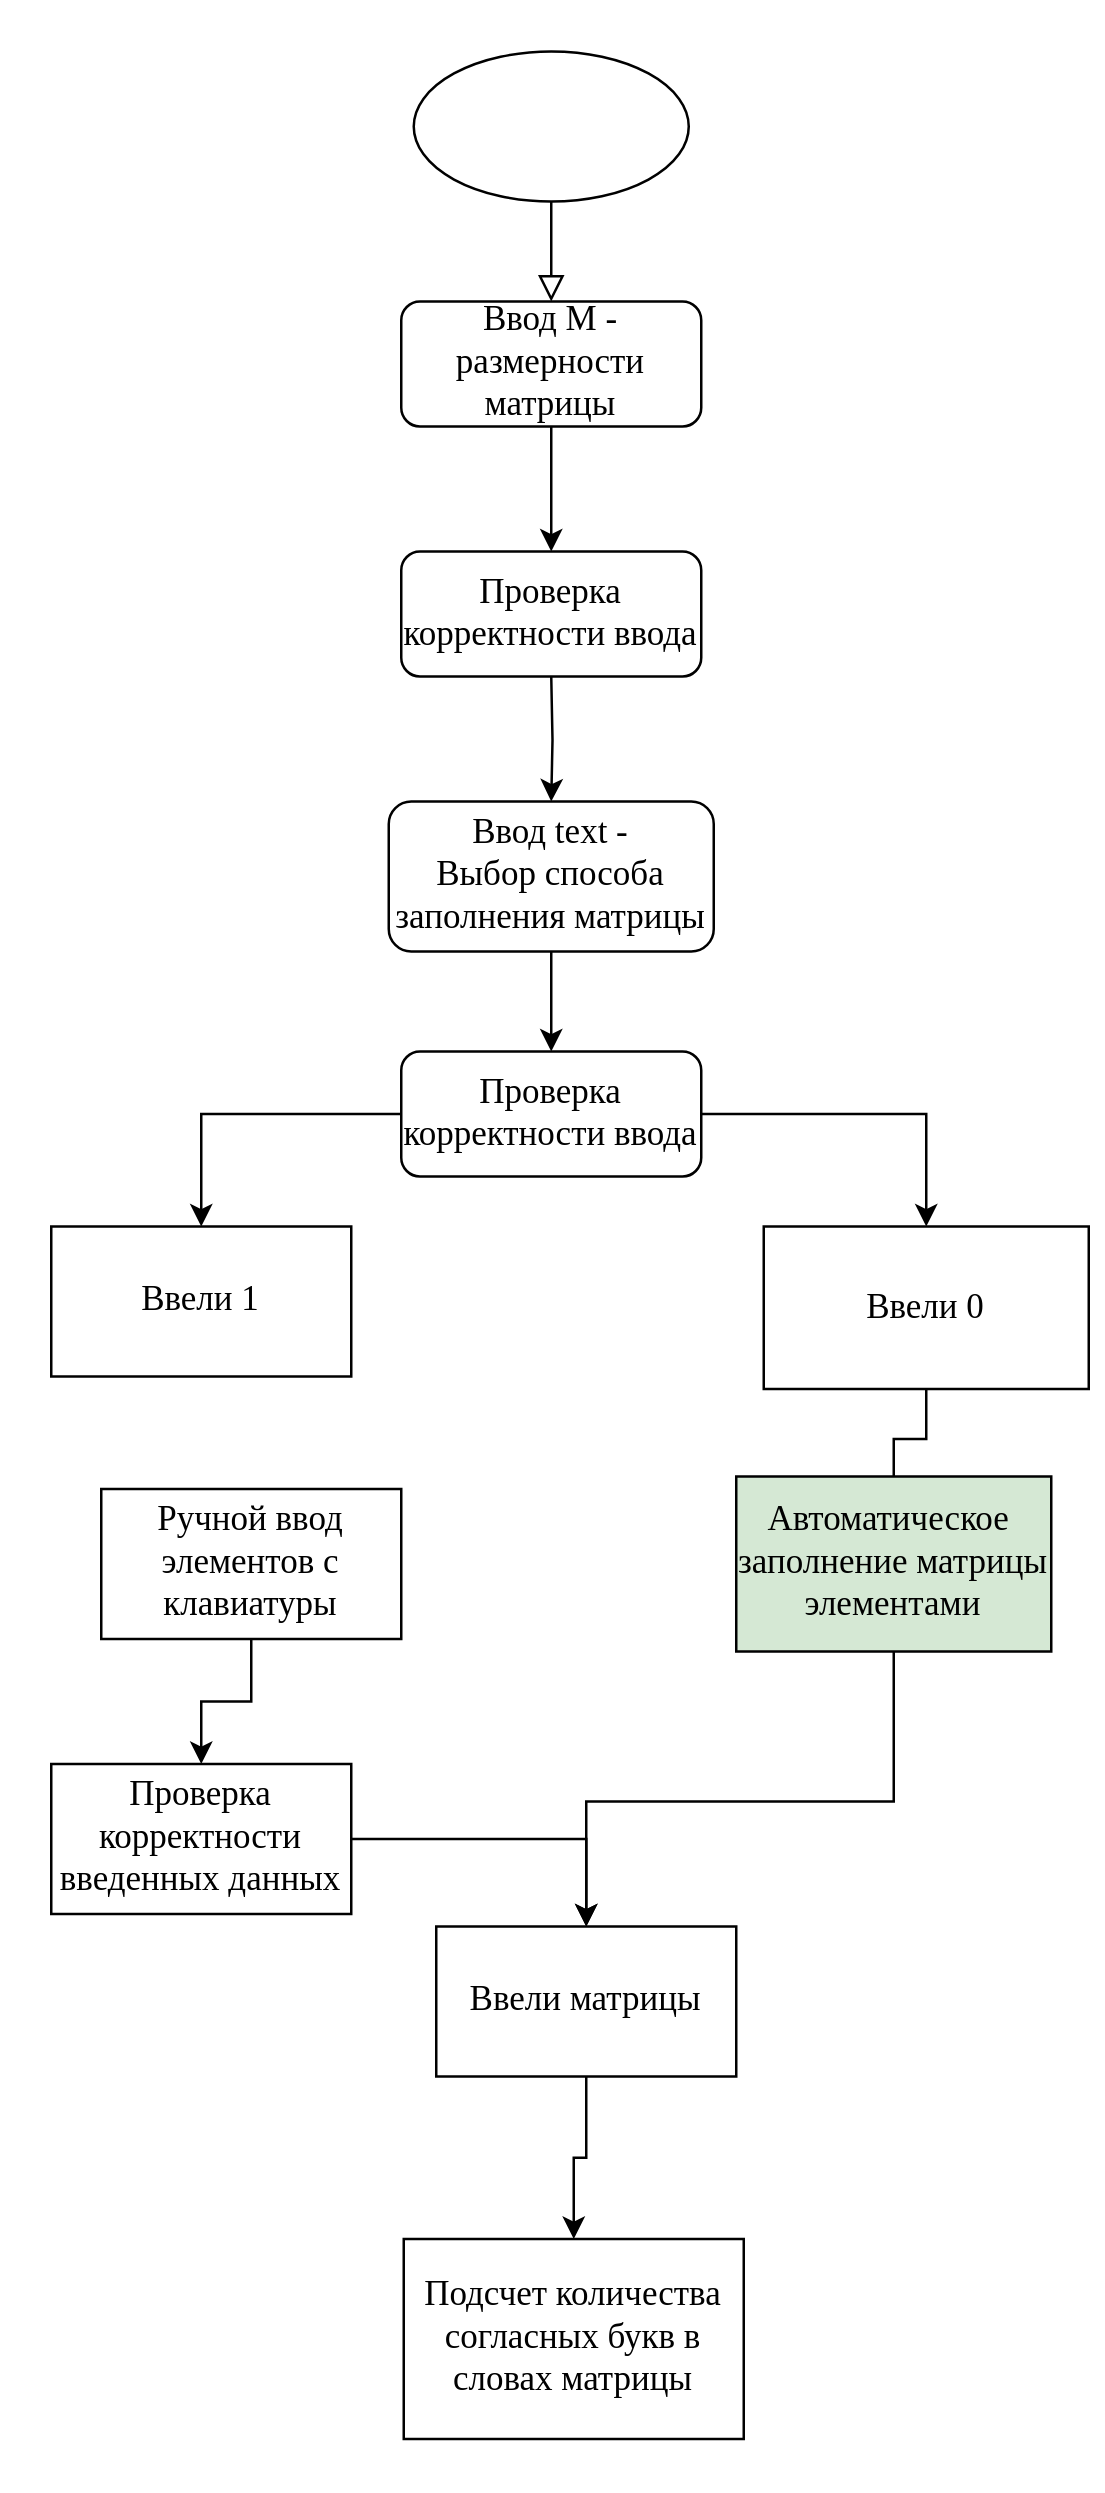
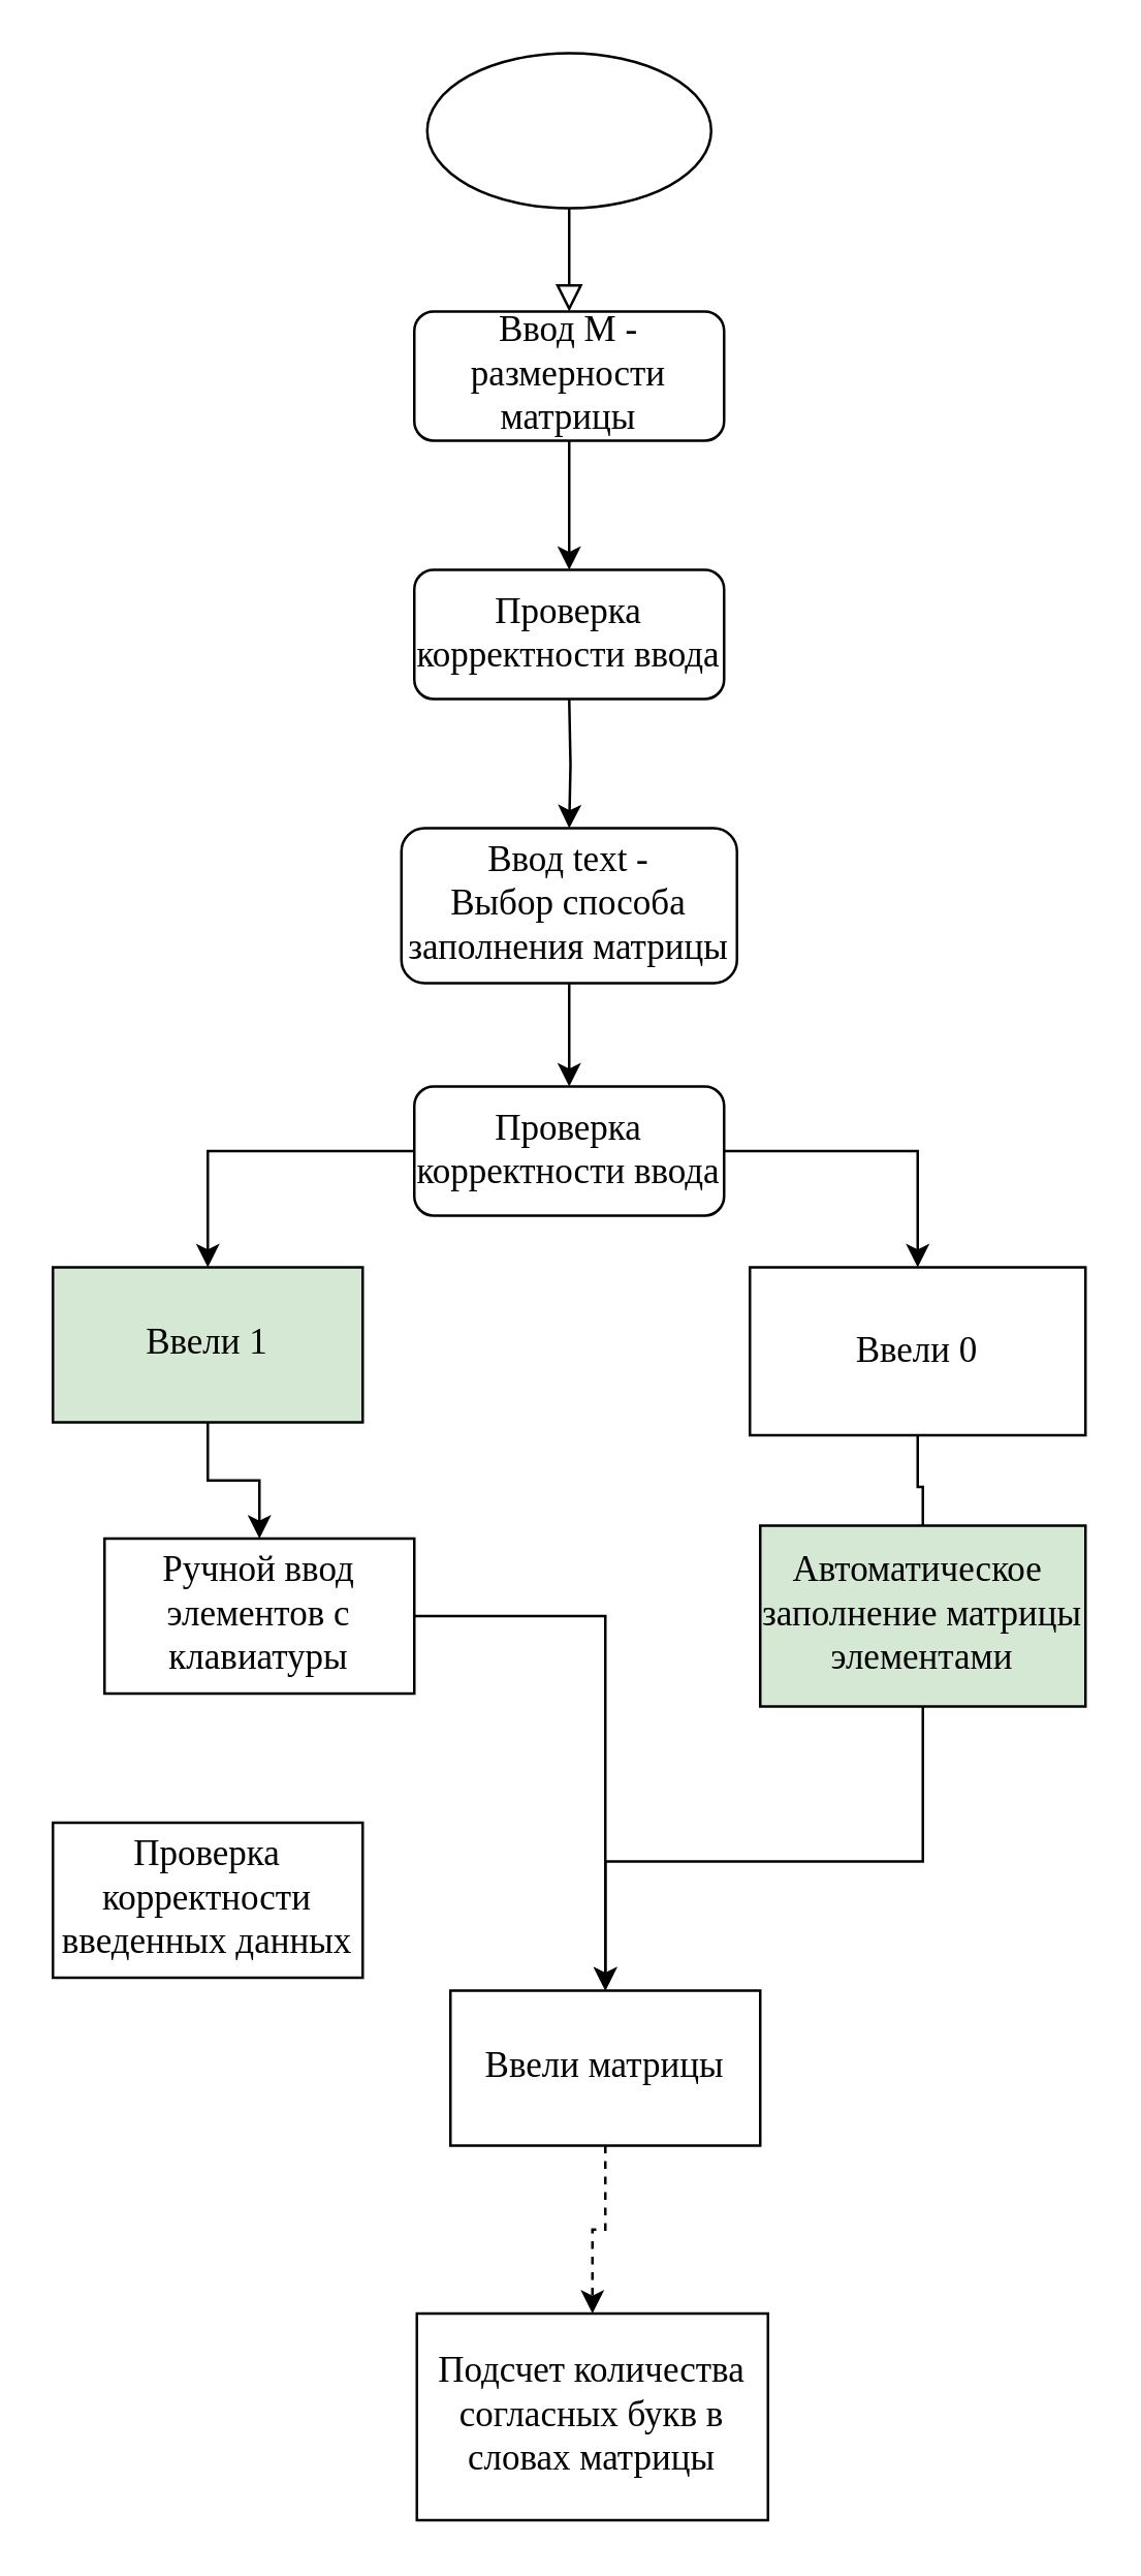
  <mxCell id="0" />
  <mxCell id="1" parent="0" />
  <mxCell id="2" value="" style="rounded=0;html=1;jettySize=auto;orthogonalLoop=1;fontSize=11;endArrow=block;endFill=0;endSize=8;strokeWidth=1;shadow=0;labelBackgroundColor=none;edgeStyle=orthogonalEdgeStyle;exitX=0.5;exitY=1;exitDx=0;exitDy=0;entryX=0.5;entryY=0;entryDx=0;entryDy=0;" parent="1" source="3" target="4" edge="1"><mxGeometry relative="1" as="geometry"><mxPoint x="220" y="90" as="sourcePoint" /><mxPoint x="220" y="130" as="targetPoint" /></mxGeometry></mxCell>
  <mxCell id="3" value="" style="ellipse;whiteSpace=wrap;html=1;" vertex="1" parent="1"><mxGeometry x="165" width="110" height="60" as="geometry" y="20" /></mxCell>
  <mxCell id="4" value="" style="rounded=1;whiteSpace=wrap;html=1;fontFamily=Times New Roman;fontSize=14;" vertex="1" parent="1"><mxGeometry x="160" y="120" width="120" height="50" as="geometry" /></mxCell>
  <mxCell id="5" style="edgeStyle=orthogonalEdgeStyle;rounded=0;orthogonalLoop=1;jettySize=auto;html=1;entryX=0.5;entryY=0;entryDx=0;entryDy=0;fontFamily=Times New Roman;fontSize=14;" edge="1" parent="1" source="6" target="7"><mxGeometry relative="1" as="geometry" /></mxCell>
  <mxCell id="6" value="Ввод M - размерности матрицы" style="text;html=1;strokeColor=none;fillColor=none;align=center;verticalAlign=middle;whiteSpace=wrap;rounded=0;fontFamily=Times New Roman;fontSize=14;" vertex="1" parent="1"><mxGeometry x="160" y="120" width="120" height="50" as="geometry" /></mxCell>
  <mxCell id="7" value="" style="rounded=1;whiteSpace=wrap;html=1;fontFamily=Times New Roman;fontSize=14;" vertex="1" parent="1"><mxGeometry x="160" y="220" width="120" height="50" as="geometry" /></mxCell>
  <mxCell id="8" style="edgeStyle=orthogonalEdgeStyle;rounded=0;orthogonalLoop=1;jettySize=auto;html=1;entryX=0.5;entryY=0;entryDx=0;entryDy=0;fontFamily=Times New Roman;fontSize=14;" edge="1" parent="1" target="11"><mxGeometry relative="1" as="geometry"><mxPoint x="220" y="270" as="sourcePoint" /></mxGeometry></mxCell>
  <mxCell id="9" value="Проверка корректности ввода" style="text;html=1;strokeColor=none;fillColor=none;align=center;verticalAlign=middle;whiteSpace=wrap;rounded=0;fontFamily=Times New Roman;fontSize=14;" vertex="1" parent="1"><mxGeometry x="160" y="220" width="120" height="50" as="geometry" /></mxCell>
  <mxCell id="10" style="edgeStyle=orthogonalEdgeStyle;rounded=0;orthogonalLoop=1;jettySize=auto;html=1;exitX=0.5;exitY=1;exitDx=0;exitDy=0;entryX=0.5;entryY=0;entryDx=0;entryDy=0;fontFamily=Times New Roman;fontSize=14;" edge="1" parent="1" source="11" target="16"><mxGeometry relative="1" as="geometry" /></mxCell>
  <mxCell id="11" value="" style="rounded=1;whiteSpace=wrap;html=1;fontFamily=Times New Roman;fontSize=14;" vertex="1" parent="1"><mxGeometry x="155" y="320" width="130" height="60" as="geometry" /></mxCell>
  <mxCell id="12" value="Ввод text -&lt;br&gt;Выбор способа заполнения матрицы" style="text;html=1;strokeColor=none;fillColor=none;align=center;verticalAlign=middle;whiteSpace=wrap;rounded=0;fontFamily=Times New Roman;fontSize=14;" vertex="1" parent="1"><mxGeometry x="150" y="315" width="140" height="70" as="geometry" /></mxCell>
  <mxCell id="13" value="" style="rounded=1;whiteSpace=wrap;html=1;fontFamily=Times New Roman;fontSize=14;" vertex="1" parent="1"><mxGeometry x="160" y="420" width="120" height="50" as="geometry" /></mxCell>
  <mxCell id="14" value="" style="edgeStyle=orthogonalEdgeStyle;rounded=0;orthogonalLoop=1;jettySize=auto;html=1;fontFamily=Times New Roman;fontSize=14;" edge="1" parent="1" source="16" target="18"><mxGeometry relative="1" as="geometry" /></mxCell>
  <mxCell id="15" value="" style="edgeStyle=orthogonalEdgeStyle;rounded=0;orthogonalLoop=1;jettySize=auto;html=1;fontFamily=Times New Roman;fontSize=14;" edge="1" parent="1" source="16" target="20"><mxGeometry relative="1" as="geometry" /></mxCell>
  <mxCell id="16" value="Проверка корректности ввода" style="text;html=1;strokeColor=none;fillColor=none;align=center;verticalAlign=middle;whiteSpace=wrap;rounded=0;fontFamily=Times New Roman;fontSize=14;" vertex="1" parent="1"><mxGeometry x="160" y="420" width="120" height="50" as="geometry" /></mxCell>
  <mxCell id="17" value="" style="edgeStyle=orthogonalEdgeStyle;rounded=0;orthogonalLoop=1;jettySize=auto;html=1;fontFamily=Times New Roman;fontSize=14;endArrow=none;" edge="1" parent="1" source="18" target="26"><mxGeometry relative="1" as="geometry" /></mxCell>
- <mxCell id="18" value="Ввели 0" style="whiteSpace=wrap;html=1;fontFamily=Times New Roman;fontSize=14;" vertex="1" parent="1"><mxGeometry x="305" y="490" width="130" height="65" as="geometry" /></mxCell>
- <mxCell id="20" value="Ввели 1" style="whiteSpace=wrap;html=1;fontFamily=Times New Roman;fontSize=14;" vertex="1" parent="1"><mxGeometry y="490" width="120" height="60" as="geometry" x="20" /></mxCell>
- <mxCell id="21" value="" style="edgeStyle=orthogonalEdgeStyle;rounded=0;orthogonalLoop=1;jettySize=auto;html=1;fontFamily=Times New Roman;fontSize=14;" edge="1" parent="1" source="22" target="24"><mxGeometry relative="1" as="geometry" /></mxCell>
+ <mxCell id="18" value="Ввели 0" style="whiteSpace=wrap;html=1;fontFamily=Times New Roman;fontSize=14;" vertex="1" parent="1"><mxGeometry x="290" y="490" width="130" height="65" as="geometry" /></mxCell>
+ <mxCell id="19" style="edgeStyle=orthogonalEdgeStyle;rounded=0;orthogonalLoop=1;jettySize=auto;html=1;exitX=0.5;exitY=1;exitDx=0;exitDy=0;fontFamily=Times New Roman;fontSize=14;" edge="1" parent="1" source="20" target="22"><mxGeometry relative="1" as="geometry"><mxPoint x="80" y="600" as="targetPoint" /></mxGeometry></mxCell>
+ <mxCell id="20" value="Ввели 1" style="whiteSpace=wrap;html=1;fontFamily=Times New Roman;fontSize=14;fillColor=#d5e8d4;" vertex="1" parent="1"><mxGeometry y="490" width="120" height="60" as="geometry" x="20" /></mxCell>
+ <mxCell id="21" value="" style="edgeStyle=orthogonalEdgeStyle;rounded=0;orthogonalLoop=1;jettySize=auto;html=1;fontFamily=Times New Roman;fontSize=14;" edge="1" parent="1" source="22" target="28"><mxGeometry relative="1" as="geometry" /></mxCell>
  <mxCell id="22" value="Ручной ввод элементов с клавиатуры" style="rounded=0;whiteSpace=wrap;html=1;fontFamily=Times New Roman;fontSize=14;" vertex="1" parent="1"><mxGeometry x="40" y="595" width="120" height="60" as="geometry" /></mxCell>
- <mxCell id="23" style="edgeStyle=orthogonalEdgeStyle;rounded=0;orthogonalLoop=1;jettySize=auto;html=1;exitX=1;exitY=0.5;exitDx=0;exitDy=0;fontFamily=Times New Roman;fontSize=14;entryX=0.5;entryY=0;entryDx=0;entryDy=0;" edge="1" parent="1" source="24" target="28"><mxGeometry relative="1" as="geometry"><mxPoint x="240" y="720" as="targetPoint" /></mxGeometry></mxCell>
  <mxCell id="24" value="Проверка корректности введенных данных" style="whiteSpace=wrap;html=1;fontSize=14;fontFamily=Times New Roman;rounded=0;" vertex="1" parent="1"><mxGeometry x="20" y="705" width="120" height="60" as="geometry" /></mxCell>
  <mxCell id="25" value="" style="edgeStyle=orthogonalEdgeStyle;rounded=0;orthogonalLoop=1;jettySize=auto;html=1;fontFamily=Times New Roman;fontSize=14;" edge="1" parent="1" source="26" target="28"><mxGeometry relative="1" as="geometry"><Array as="points"><mxPoint x="357" y="720" /><mxPoint x="234" y="720" /></Array></mxGeometry></mxCell>
  <mxCell id="26" value="Автоматическое&amp;nbsp; заполнение матрицы элементами" style="whiteSpace=wrap;html=1;fontSize=14;fontFamily=Times New Roman;fillColor=#d5e8d4;" vertex="1" parent="1"><mxGeometry x="294" y="590" width="126" height="70" as="geometry" /></mxCell>
- <mxCell id="27" value="" style="edgeStyle=orthogonalEdgeStyle;rounded=0;orthogonalLoop=1;jettySize=auto;html=1;fontFamily=Times New Roman;fontSize=14;" edge="1" parent="1" source="28" target="29"><mxGeometry relative="1" as="geometry" /></mxCell>
+ <mxCell id="27" value="" style="edgeStyle=orthogonalEdgeStyle;rounded=0;orthogonalLoop=1;jettySize=auto;html=1;fontFamily=Times New Roman;fontSize=14;dashed=1;" edge="1" parent="1" source="28" target="29"><mxGeometry relative="1" as="geometry" /></mxCell>
  <mxCell id="28" value="Ввели матрицы" style="whiteSpace=wrap;html=1;fontSize=14;fontFamily=Times New Roman;" vertex="1" parent="1"><mxGeometry x="174" y="770" width="120" height="60" as="geometry" /></mxCell>
  <mxCell id="29" value="Подсчет количества согласных букв в словах матрицы&lt;br&gt;" style="whiteSpace=wrap;html=1;fontSize=14;fontFamily=Times New Roman;" vertex="1" parent="1"><mxGeometry x="161" y="895" width="136" height="80" as="geometry" /></mxCell>
